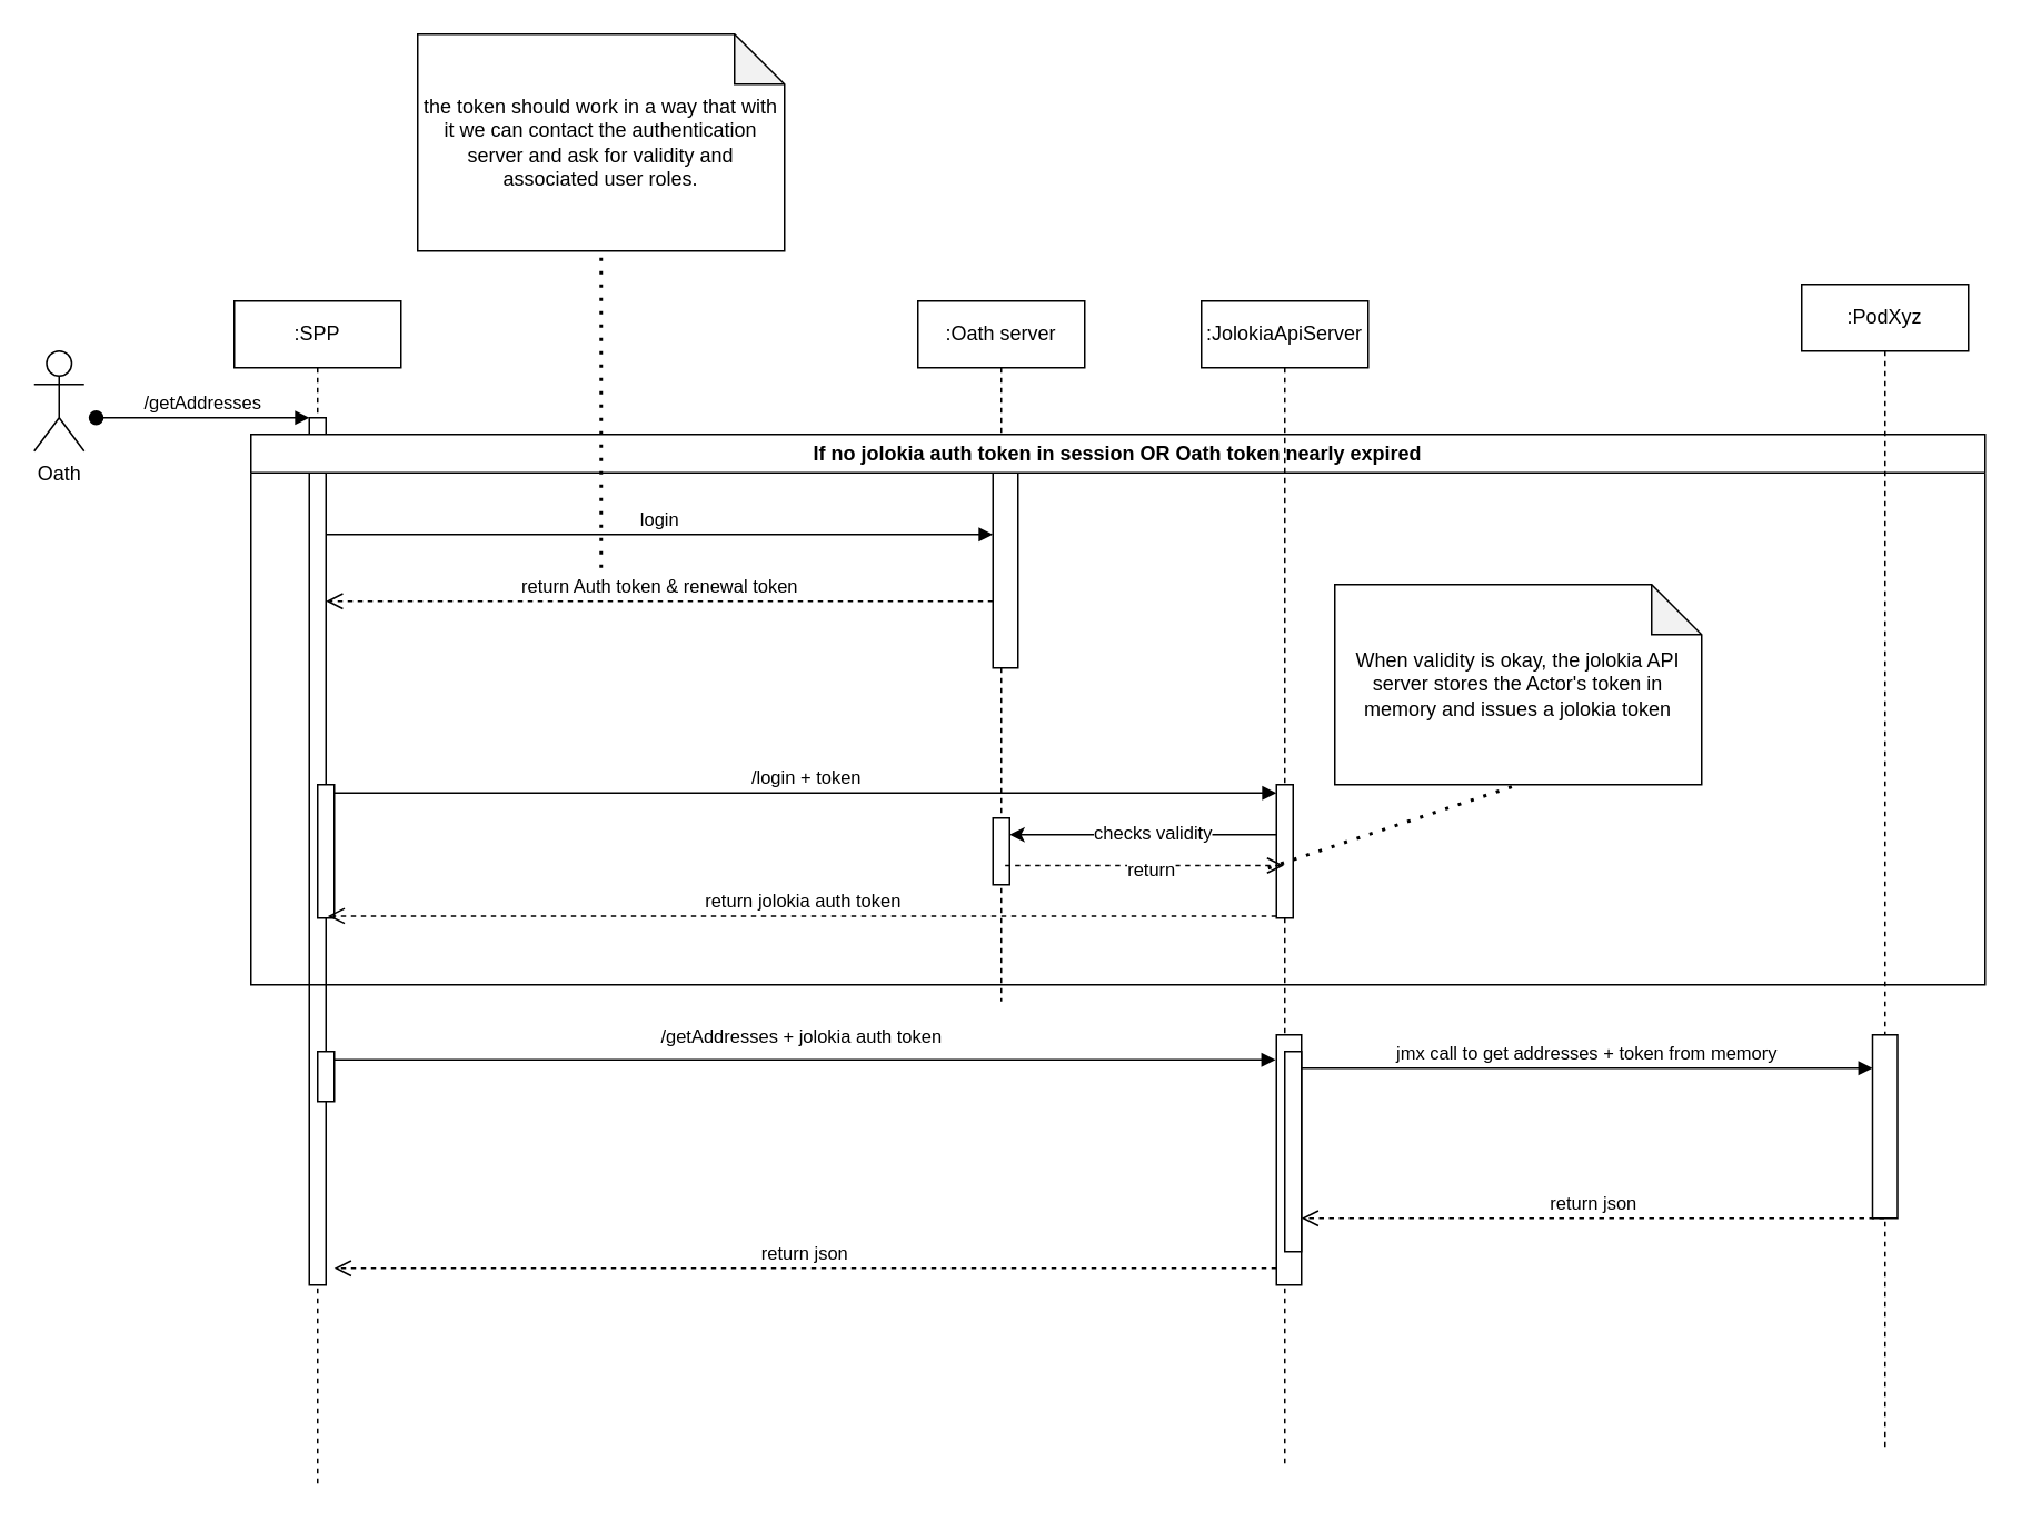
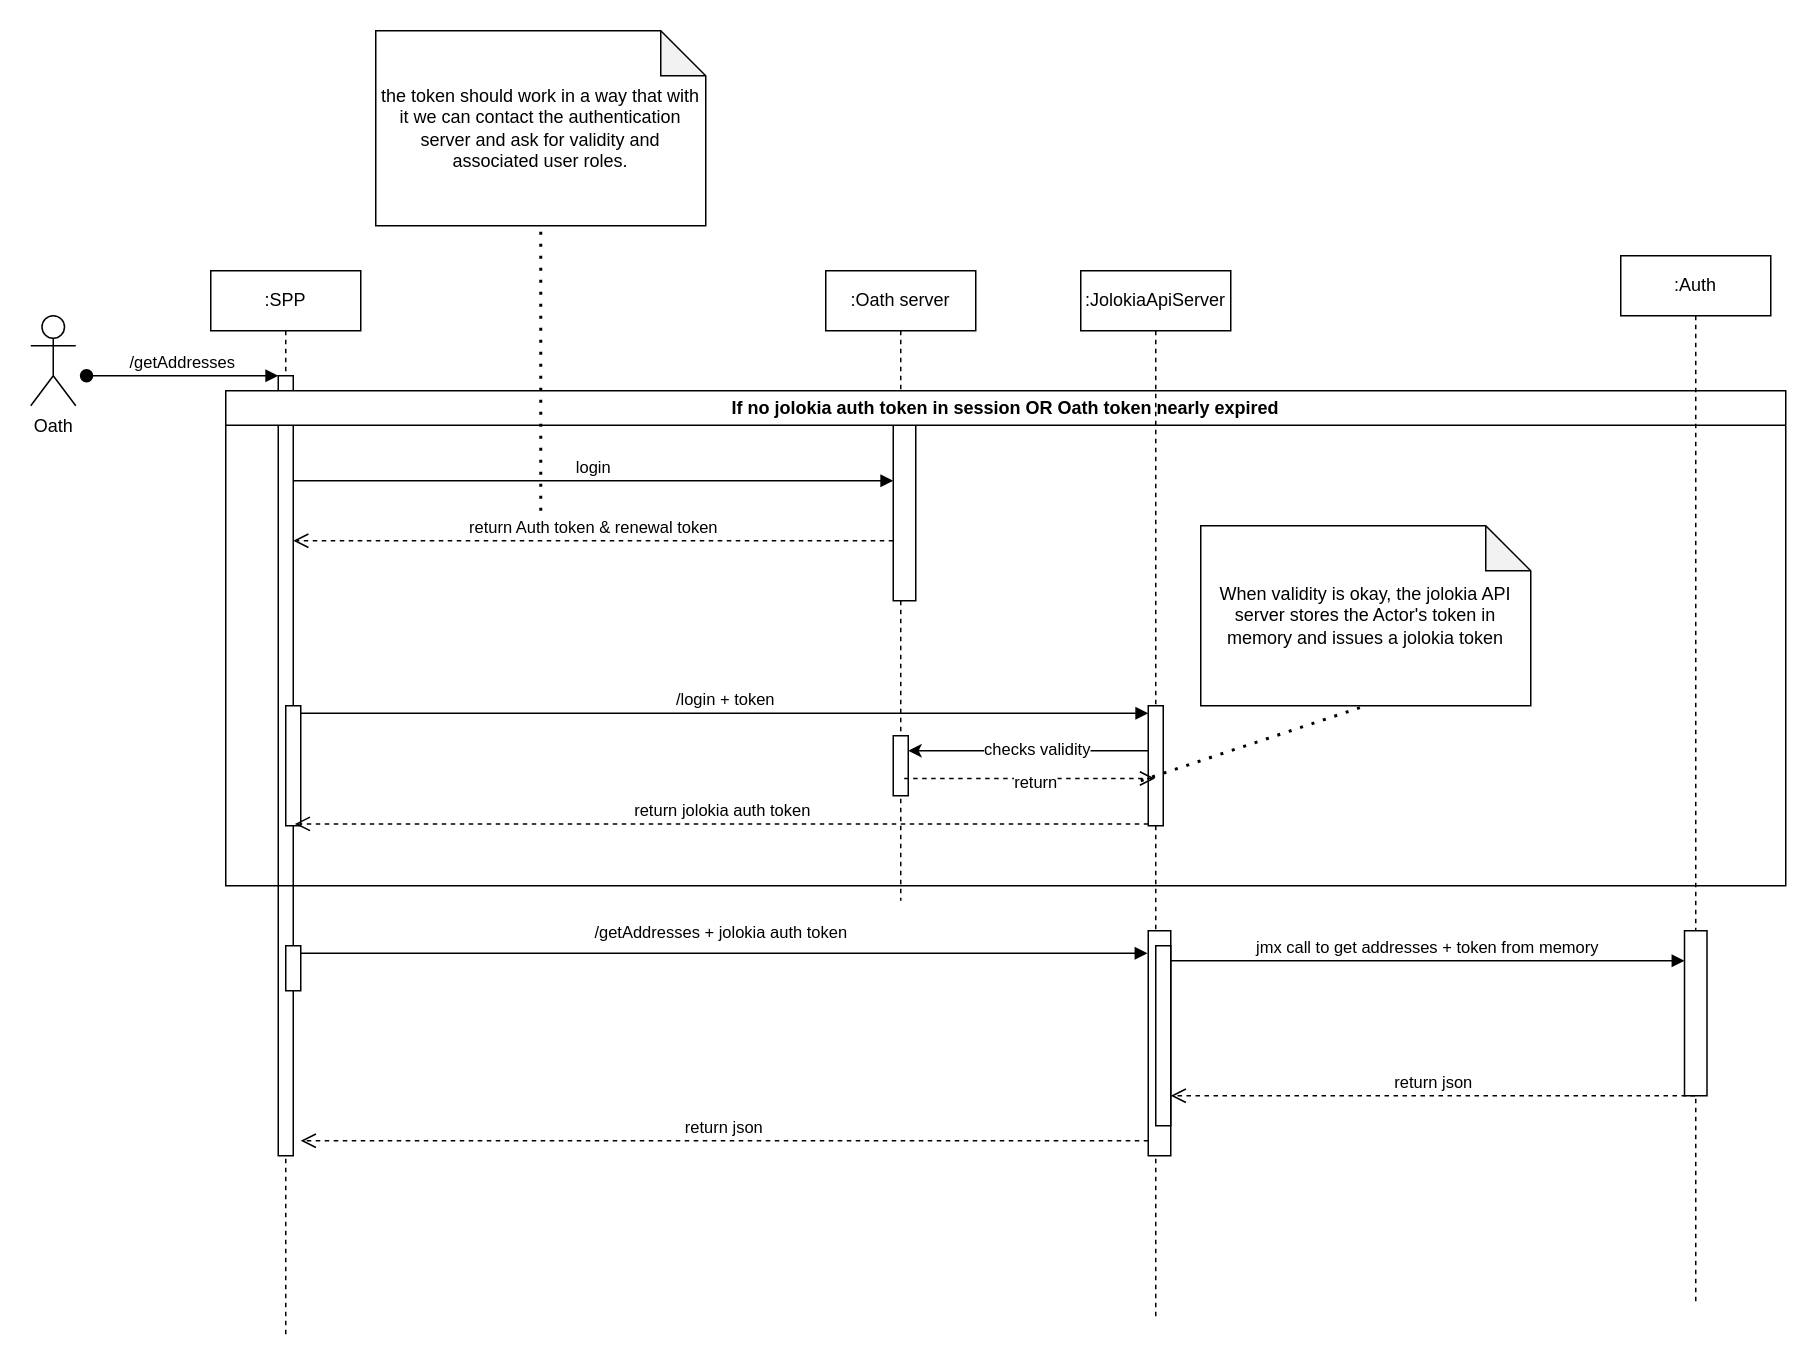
  <mxCell id="0" />
  <mxCell id="1" parent="0" />
  <mxCell id="2" value=":SPP" style="shape=umlLifeline;perimeter=lifelinePerimeter;whiteSpace=wrap;html=1;container=0;dropTarget=0;collapsible=0;recursiveResize=0;outlineConnect=0;portConstraint=eastwest;newEdgeStyle={&quot;edgeStyle&quot;:&quot;elbowEdgeStyle&quot;,&quot;elbow&quot;:&quot;vertical&quot;,&quot;curved&quot;:0,&quot;rounded&quot;:0};" parent="1" vertex="1"><mxGeometry x="140" y="180" width="100" height="710" as="geometry" /></mxCell>
  <mxCell id="3" value="" style="html=1;points=[];perimeter=orthogonalPerimeter;outlineConnect=0;targetShapes=umlLifeline;portConstraint=eastwest;newEdgeStyle={&quot;edgeStyle&quot;:&quot;elbowEdgeStyle&quot;,&quot;elbow&quot;:&quot;vertical&quot;,&quot;curved&quot;:0,&quot;rounded&quot;:0};" parent="2" vertex="1"><mxGeometry x="45" y="70" width="10" height="520" as="geometry" /></mxCell>
  <mxCell id="4" value="/getAddresses" style="html=1;verticalAlign=bottom;startArrow=oval;endArrow=block;startSize=8;edgeStyle=elbowEdgeStyle;elbow=vertical;curved=0;rounded=0;" parent="2" target="3" edge="1"><mxGeometry relative="1" as="geometry"><mxPoint x="-82.8" y="70" as="sourcePoint" /></mxGeometry></mxCell>
  <mxCell id="5" value="" style="html=1;points=[[0,0,0,0,5],[0,1,0,0,-5],[1,0,0,0,5],[1,1,0,0,-5]];perimeter=orthogonalPerimeter;outlineConnect=0;targetShapes=umlLifeline;portConstraint=eastwest;newEdgeStyle={&quot;curved&quot;:0,&quot;rounded&quot;:0};" vertex="1" parent="2"><mxGeometry x="50" y="450" width="10" height="30" as="geometry" /></mxCell>
  <mxCell id="6" value="" style="html=1;points=[[0,0,0,0,5],[0,1,0,0,-5],[1,0,0,0,5],[1,1,0,0,-5]];perimeter=orthogonalPerimeter;outlineConnect=0;targetShapes=umlLifeline;portConstraint=eastwest;newEdgeStyle={&quot;curved&quot;:0,&quot;rounded&quot;:0};" vertex="1" parent="2"><mxGeometry x="50" y="290" width="10" height="80" as="geometry" /></mxCell>
  <mxCell id="7" value="/login + token" style="html=1;verticalAlign=bottom;endArrow=block;curved=0;rounded=0;entryX=0;entryY=0;entryDx=0;entryDy=5;entryPerimeter=0;" edge="1" target="17" parent="2"><mxGeometry relative="1" as="geometry"><mxPoint x="60" y="295" as="sourcePoint" /></mxGeometry></mxCell>
  <mxCell id="8" value=":Oath server" style="shape=umlLifeline;perimeter=lifelinePerimeter;whiteSpace=wrap;html=1;container=0;dropTarget=0;collapsible=0;recursiveResize=0;outlineConnect=0;portConstraint=eastwest;newEdgeStyle={&quot;edgeStyle&quot;:&quot;elbowEdgeStyle&quot;,&quot;elbow&quot;:&quot;vertical&quot;,&quot;curved&quot;:0,&quot;rounded&quot;:0};" parent="1" vertex="1"><mxGeometry x="550" y="180" width="100" height="420" as="geometry" /></mxCell>
  <mxCell id="9" value="" style="html=1;points=[];perimeter=orthogonalPerimeter;outlineConnect=0;targetShapes=umlLifeline;portConstraint=eastwest;newEdgeStyle={&quot;edgeStyle&quot;:&quot;elbowEdgeStyle&quot;,&quot;elbow&quot;:&quot;vertical&quot;,&quot;curved&quot;:0,&quot;rounded&quot;:0};" parent="8" vertex="1"><mxGeometry x="45" y="80" width="15" height="140" as="geometry" /></mxCell>
  <mxCell id="10" value="" style="html=1;points=[[0,0,0,0,5],[0,1,0,0,-5],[1,0,0,0,5],[1,1,0,0,-5]];perimeter=orthogonalPerimeter;outlineConnect=0;targetShapes=umlLifeline;portConstraint=eastwest;newEdgeStyle={&quot;curved&quot;:0,&quot;rounded&quot;:0};" vertex="1" parent="8"><mxGeometry x="45" y="310" width="10" height="40" as="geometry" /></mxCell>
  <mxCell id="11" value="login" style="html=1;verticalAlign=bottom;endArrow=block;edgeStyle=elbowEdgeStyle;elbow=vertical;curved=0;rounded=0;" parent="1" source="3" target="9" edge="1"><mxGeometry relative="1" as="geometry"><mxPoint x="295" y="270" as="sourcePoint" /><Array as="points"><mxPoint x="440" y="320" /><mxPoint x="440" y="310" /><mxPoint x="310" y="370" /><mxPoint x="380" y="290" /><mxPoint x="280" y="260" /></Array></mxGeometry></mxCell>
  <mxCell id="12" value="return Auth token &amp;amp; renewal token" style="html=1;verticalAlign=bottom;endArrow=open;dashed=1;endSize=8;edgeStyle=elbowEdgeStyle;elbow=vertical;curved=0;rounded=0;" parent="1" source="9" target="3" edge="1"><mxGeometry relative="1" as="geometry"><mxPoint x="295" y="345" as="targetPoint" /><Array as="points"><mxPoint x="440" y="360" /><mxPoint x="290" y="420" /></Array></mxGeometry></mxCell>
  <mxCell id="13" value="If no jolokia auth token in session OR Oath token nearly expired" style="swimlane;whiteSpace=wrap;html=1;" vertex="1" parent="1"><mxGeometry x="150" y="260" width="1040" height="330" as="geometry" /></mxCell>
  <mxCell id="14" value=":JolokiaApiServer" style="shape=umlLifeline;perimeter=lifelinePerimeter;whiteSpace=wrap;html=1;container=0;dropTarget=0;collapsible=0;recursiveResize=0;outlineConnect=0;portConstraint=eastwest;newEdgeStyle={&quot;edgeStyle&quot;:&quot;elbowEdgeStyle&quot;,&quot;elbow&quot;:&quot;vertical&quot;,&quot;curved&quot;:0,&quot;rounded&quot;:0};" vertex="1" parent="1"><mxGeometry x="720" y="180" width="100" height="700" as="geometry" /></mxCell>
  <mxCell id="15" value="" style="html=1;points=[];perimeter=orthogonalPerimeter;outlineConnect=0;targetShapes=umlLifeline;portConstraint=eastwest;newEdgeStyle={&quot;edgeStyle&quot;:&quot;elbowEdgeStyle&quot;,&quot;elbow&quot;:&quot;vertical&quot;,&quot;curved&quot;:0,&quot;rounded&quot;:0};" vertex="1" parent="14"><mxGeometry x="45" y="440" width="15" height="150" as="geometry" /></mxCell>
  <mxCell id="16" value="" style="html=1;points=[[0,0,0,0,5],[0,1,0,0,-5],[1,0,0,0,5],[1,1,0,0,-5]];perimeter=orthogonalPerimeter;outlineConnect=0;targetShapes=umlLifeline;portConstraint=eastwest;newEdgeStyle={&quot;curved&quot;:0,&quot;rounded&quot;:0};" vertex="1" parent="14"><mxGeometry x="50" y="450" width="10" height="120" as="geometry" /></mxCell>
  <mxCell id="17" value="" style="html=1;points=[[0,0,0,0,5],[0,1,0,0,-5],[1,0,0,0,5],[1,1,0,0,-5]];perimeter=orthogonalPerimeter;outlineConnect=0;targetShapes=umlLifeline;portConstraint=eastwest;newEdgeStyle={&quot;curved&quot;:0,&quot;rounded&quot;:0};" vertex="1" parent="14"><mxGeometry x="45" y="290" width="10" height="80" as="geometry" /></mxCell>
- <mxCell id="18" value=":PodXyz" style="shape=umlLifeline;perimeter=lifelinePerimeter;whiteSpace=wrap;html=1;container=0;dropTarget=0;collapsible=0;recursiveResize=0;outlineConnect=0;portConstraint=eastwest;newEdgeStyle={&quot;edgeStyle&quot;:&quot;elbowEdgeStyle&quot;,&quot;elbow&quot;:&quot;vertical&quot;,&quot;curved&quot;:0,&quot;rounded&quot;:0};" vertex="1" parent="1"><mxGeometry x="1080" y="170" width="100" height="700" as="geometry" /></mxCell>
+ <mxCell id="18" value=":Auth" style="shape=umlLifeline;perimeter=lifelinePerimeter;whiteSpace=wrap;html=1;container=0;dropTarget=0;collapsible=0;recursiveResize=0;outlineConnect=0;portConstraint=eastwest;newEdgeStyle={&quot;edgeStyle&quot;:&quot;elbowEdgeStyle&quot;,&quot;elbow&quot;:&quot;vertical&quot;,&quot;curved&quot;:0,&quot;rounded&quot;:0};" vertex="1" parent="1"><mxGeometry x="1080" y="170" width="100" height="700" as="geometry" /></mxCell>
  <mxCell id="19" value="" style="html=1;points=[];perimeter=orthogonalPerimeter;outlineConnect=0;targetShapes=umlLifeline;portConstraint=eastwest;newEdgeStyle={&quot;edgeStyle&quot;:&quot;elbowEdgeStyle&quot;,&quot;elbow&quot;:&quot;vertical&quot;,&quot;curved&quot;:0,&quot;rounded&quot;:0};" vertex="1" parent="18"><mxGeometry x="42.5" y="450" width="15" height="110" as="geometry" /></mxCell>
  <mxCell id="20" value="/getAddresses + jolokia auth token" style="html=1;verticalAlign=bottom;endArrow=block;curved=0;rounded=0;exitX=1;exitY=0;exitDx=0;exitDy=5;exitPerimeter=0;" edge="1" parent="1" source="5"><mxGeometry x="-0.008" y="5" relative="1" as="geometry"><mxPoint x="120" y="635" as="sourcePoint" /><mxPoint x="764.5" y="635" as="targetPoint" /><mxPoint as="offset" /></mxGeometry></mxCell>
  <mxCell id="21" value="return json" style="html=1;verticalAlign=bottom;endArrow=open;dashed=1;endSize=8;curved=0;rounded=0;entryX=1;entryY=1;entryDx=0;entryDy=-5;entryPerimeter=0;" edge="1" parent="1"><mxGeometry relative="1" as="geometry"><mxPoint x="200" y="760" as="targetPoint" /><mxPoint x="765" y="760" as="sourcePoint" /></mxGeometry></mxCell>
  <mxCell id="22" value="return json" style="html=1;verticalAlign=bottom;endArrow=open;dashed=1;endSize=8;curved=0;rounded=0;" edge="1" parent="1" source="18"><mxGeometry relative="1" as="geometry"><mxPoint x="780" y="730" as="targetPoint" /><mxPoint x="1042.5" y="730" as="sourcePoint" /><Array as="points"><mxPoint x="960" y="730" /></Array></mxGeometry></mxCell>
  <mxCell id="23" value="jmx call to get addresses + token from memory" style="html=1;verticalAlign=bottom;endArrow=block;curved=0;rounded=0;" edge="1" target="19" parent="1"><mxGeometry x="-0.001" relative="1" as="geometry"><mxPoint x="780" y="640" as="sourcePoint" /><mxPoint x="1044.5" y="640" as="targetPoint" /><mxPoint as="offset" /></mxGeometry></mxCell>
  <mxCell id="24" value="Oath" style="shape=umlActor;verticalLabelPosition=bottom;verticalAlign=top;html=1;outlineConnect=0;" vertex="1" parent="1"><mxGeometry x="20" y="210" width="30" height="60" as="geometry" /></mxCell>
  <mxCell id="25" value="the token should work in a way that with it we can contact the authentication server and ask for validity and associated user roles." style="shape=note;whiteSpace=wrap;html=1;backgroundOutline=1;darkOpacity=0.05;" vertex="1" parent="1"><mxGeometry x="250" y="20" width="220" height="130" as="geometry" /></mxCell>
  <mxCell id="26" value="" style="endArrow=none;dashed=1;html=1;dashPattern=1 3;strokeWidth=2;rounded=0;" edge="1" parent="1"><mxGeometry width="50" height="50" relative="1" as="geometry"><mxPoint x="360" y="340" as="sourcePoint" /><mxPoint x="360" y="150" as="targetPoint" /></mxGeometry></mxCell>
  <mxCell id="27" value="return jolokia auth token" style="html=1;verticalAlign=bottom;endArrow=open;dashed=1;endSize=8;curved=0;rounded=0;entryX=0.607;entryY=0.985;entryDx=0;entryDy=0;entryPerimeter=0;" edge="1" source="17" parent="1" target="6"><mxGeometry x="-0.001" relative="1" as="geometry"><mxPoint x="195" y="570" as="targetPoint" /><mxPoint x="764.5" y="570" as="sourcePoint" /><mxPoint as="offset" /></mxGeometry></mxCell>
  <mxCell id="28" style="edgeStyle=orthogonalEdgeStyle;rounded=0;orthogonalLoop=1;jettySize=auto;html=1;curved=0;" edge="1" parent="1" source="17" target="10"><mxGeometry relative="1" as="geometry"><Array as="points"><mxPoint x="690" y="500" /><mxPoint x="690" y="500" /></Array></mxGeometry></mxCell>
  <mxCell id="29" value="checks validity" style="edgeLabel;html=1;align=center;verticalAlign=middle;resizable=0;points=[];" vertex="1" connectable="0" parent="28"><mxGeometry x="-0.19" y="-2" relative="1" as="geometry"><mxPoint x="-10" as="offset" /></mxGeometry></mxCell>
  <mxCell id="30" value="return" style="html=1;verticalAlign=bottom;endArrow=open;dashed=1;endSize=8;curved=0;rounded=0;exitX=0.728;exitY=0.712;exitDx=0;exitDy=0;exitPerimeter=0;" edge="1" parent="1" source="10" target="14"><mxGeometry x="0.049" y="-12" relative="1" as="geometry"><mxPoint x="650" y="440" as="sourcePoint" /><mxPoint x="570" y="440" as="targetPoint" /><mxPoint as="offset" /></mxGeometry></mxCell>
  <mxCell id="31" value="When validity is okay, the jolokia API server stores the Actor's token in memory and issues a jolokia token" style="shape=note;whiteSpace=wrap;html=1;backgroundOutline=1;darkOpacity=0.05;" vertex="1" parent="1"><mxGeometry x="800" y="350" width="220" height="120" as="geometry" /></mxCell>
  <mxCell id="32" value="" style="endArrow=none;dashed=1;html=1;dashPattern=1 3;strokeWidth=2;rounded=0;entryX=0.5;entryY=1;entryDx=0;entryDy=0;entryPerimeter=0;" edge="1" parent="1" target="31"><mxGeometry width="50" height="50" relative="1" as="geometry"><mxPoint x="760" y="520" as="sourcePoint" /><mxPoint x="370" y="160" as="targetPoint" /></mxGeometry></mxCell>
